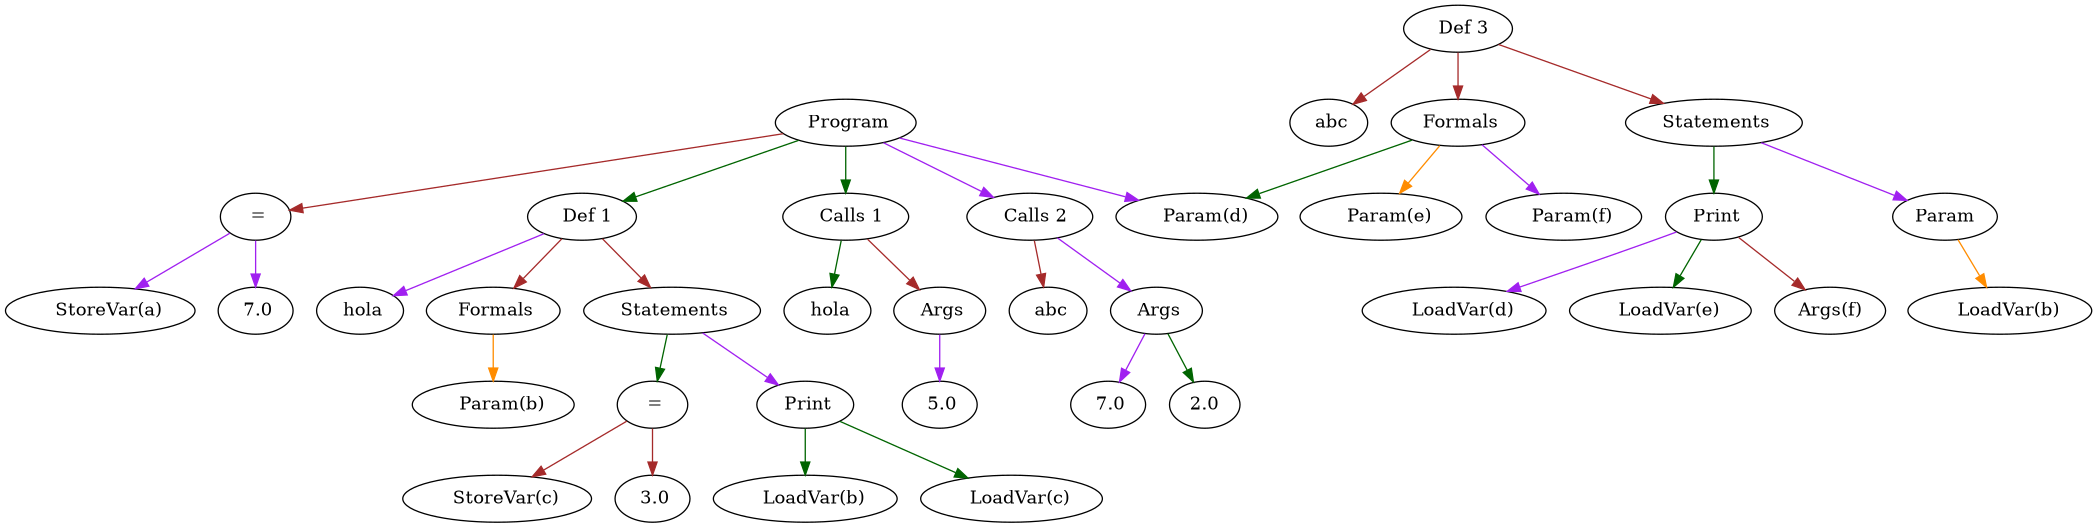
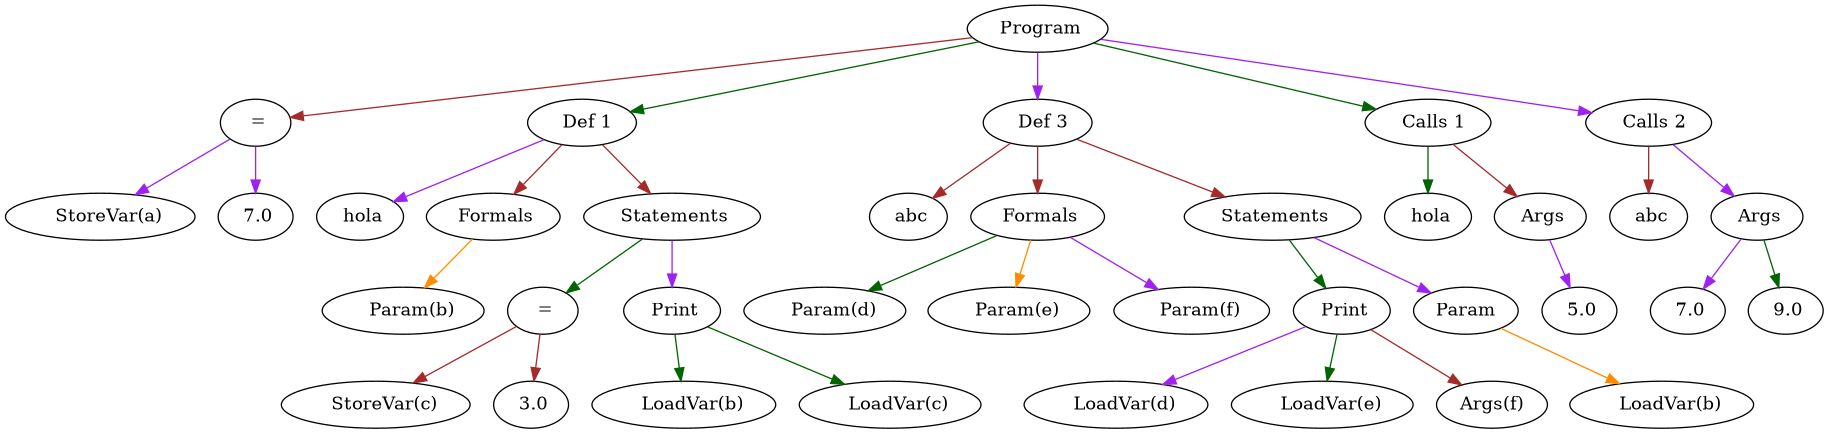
  digraph {
    edge [color=purple]
    n1 [label=" Program"]
    n2 [label=" ="]
    n3 [label="  Def 1"]
    n4 [label="  Def 3"]
    n5 [label="  Calls 1"]
    n6 [label="  Calls 2"]
    n7 [label="   StoreVar(a)"]
    n8 [label=" 7.0"]
    n9 [label=" hola"]
    n10 [label=" Formals"]
    n11 [label=" Statements"]
    n12 [label=" abc"]
    n13 [label=" Formals"]
    n14 [label=" Statements"]
    n15 [label=" hola"]
    n16 [label=" Args"]
    n17 [label=" abc"]
    n18 [label=" Args"]
    n19 [label="   Param(b)"]
    n20 [label=" ="]
    n21 [label=" Print"]
    n22 [label="   StoreVar(c)"]
    n23 [label=" 3.0"]
    n24 [label="   LoadVar(b)"]
    n25 [label="   LoadVar(c)"]
    n26 [label="   Param(d)"]
    n27 [label="   Param(e)"]
    n28 [label="   Param(f)"]
    n29 [label=" Print"]
    n30 [label=Param]
    n31 [label="   LoadVar(d)"]
    n32 [label="   LoadVar(e)"]
    n33 [label="Args(f)"]
    n34 [label="   LoadVar(b)"]
    n35 [label=" 5.0"]
    n36 [label=" 7.0"]
-   n37 [label=2.0]
+   n37 [label=" 9.0"]
    n1 -> n2 [color=brown]
    n1 -> n3 [color=darkgreen]
-   n1 -> n26
+   n1 -> n4
    n1 -> n5 [color=darkgreen]
    n1 -> n6
    n2 -> n7
    n2 -> n8
    n3 -> n9
    n3 -> n10 [color=brown]
    n3 -> n11 [color=brown]
    n4 -> n12 [color=brown]
    n4 -> n13 [color=brown]
    n4 -> n14 [color=brown]
    n5 -> n15 [color=darkgreen]
    n5 -> n16 [color=brown]
    n6 -> n17 [color=brown]
    n6 -> n18
    n10 -> n19 [color=darkorange]
    n11 -> n20 [color=darkgreen]
    n11 -> n21
    n13 -> n26 [color=darkgreen]
    n13 -> n27 [color=darkorange]
    n13 -> n28
    n14 -> n29 [color=darkgreen]
    n14 -> n30
    n16 -> n35
    n18 -> n36
    n18 -> n37 [color=darkgreen]
    n20 -> n22 [color=brown]
    n20 -> n23 [color=brown]
    n21 -> n24 [color=darkgreen]
    n21 -> n25 [color=darkgreen]
    n29 -> n31
    n29 -> n32 [color=darkgreen]
    n29 -> n33 [color=brown]
    n30 -> n34 [color=darkorange]
  }
